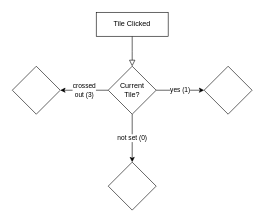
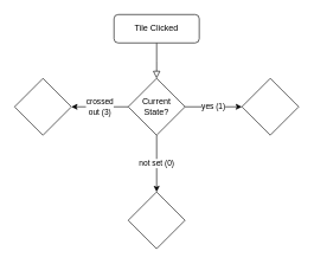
  <mxCell id="0" />
  <mxCell id="1" parent="0" />
  <mxCell id="2" value="" style="rounded=0;html=1;jettySize=auto;orthogonalLoop=1;fontSize=11;endArrow=block;endFill=0;endSize=8;strokeWidth=1;shadow=0;labelBackgroundColor=none;edgeStyle=orthogonalEdgeStyle;" parent="1" source="3" edge="1"><mxGeometry relative="1" as="geometry"><mxPoint x="220" y="110" as="targetPoint" /></mxGeometry></mxCell>
- <mxCell id="3" value="Tile Clicked" style="whiteSpace=wrap;html=1;fontSize=12;glass=0;strokeWidth=1;shadow=0;rounded=0;" parent="1" vertex="1"><mxGeometry x="160" y="20" width="120" height="40" as="geometry" /></mxCell>
+ <mxCell id="3" value="Tile Clicked" style="rounded=1;whiteSpace=wrap;html=1;fontSize=12;glass=0;strokeWidth=1;shadow=0;" parent="1" vertex="1"><mxGeometry x="160" y="20" width="120" height="40" as="geometry" /></mxCell>
  <mxCell id="4" value="yes (1)" style="edgeStyle=orthogonalEdgeStyle;rounded=0;orthogonalLoop=1;jettySize=auto;html=1;" edge="1" parent="1" source="7" target="8"><mxGeometry relative="1" as="geometry" /></mxCell>
  <mxCell id="5" value="not set (0)" style="edgeStyle=orthogonalEdgeStyle;rounded=0;orthogonalLoop=1;jettySize=auto;html=1;" edge="1" parent="1" source="7" target="9"><mxGeometry relative="1" as="geometry" /></mxCell>
  <mxCell id="6" value="&lt;div&gt;crossed&lt;/div&gt;&lt;div&gt;out (3)&lt;br&gt;&lt;/div&gt;" style="edgeStyle=orthogonalEdgeStyle;rounded=0;orthogonalLoop=1;jettySize=auto;html=1;" edge="1" parent="1" source="7" target="10"><mxGeometry relative="1" as="geometry" /></mxCell>
- <mxCell id="7" value="&lt;div&gt;Current&lt;/div&gt;&lt;div&gt;Tile?&lt;/div&gt;" style="rhombus;whiteSpace=wrap;html=1;" vertex="1" parent="1"><mxGeometry x="180" y="110" width="80" height="80" as="geometry" /></mxCell>
+ <mxCell id="7" value="&lt;div&gt;Current&lt;/div&gt;&lt;div&gt;State?&lt;/div&gt;" style="rhombus;whiteSpace=wrap;html=1;" vertex="1" parent="1"><mxGeometry x="180" y="110" width="80" height="80" as="geometry" /></mxCell>
  <mxCell id="8" value="" style="rhombus;whiteSpace=wrap;html=1;" vertex="1" parent="1"><mxGeometry x="340" y="110" width="80" height="80" as="geometry" /></mxCell>
  <mxCell id="9" value="" style="rhombus;whiteSpace=wrap;html=1;" vertex="1" parent="1"><mxGeometry x="180" y="270" width="80" height="80" as="geometry" /></mxCell>
  <mxCell id="10" value="" style="rhombus;whiteSpace=wrap;html=1;" vertex="1" parent="1"><mxGeometry x="20" y="110" width="80" height="80" as="geometry" /></mxCell>
